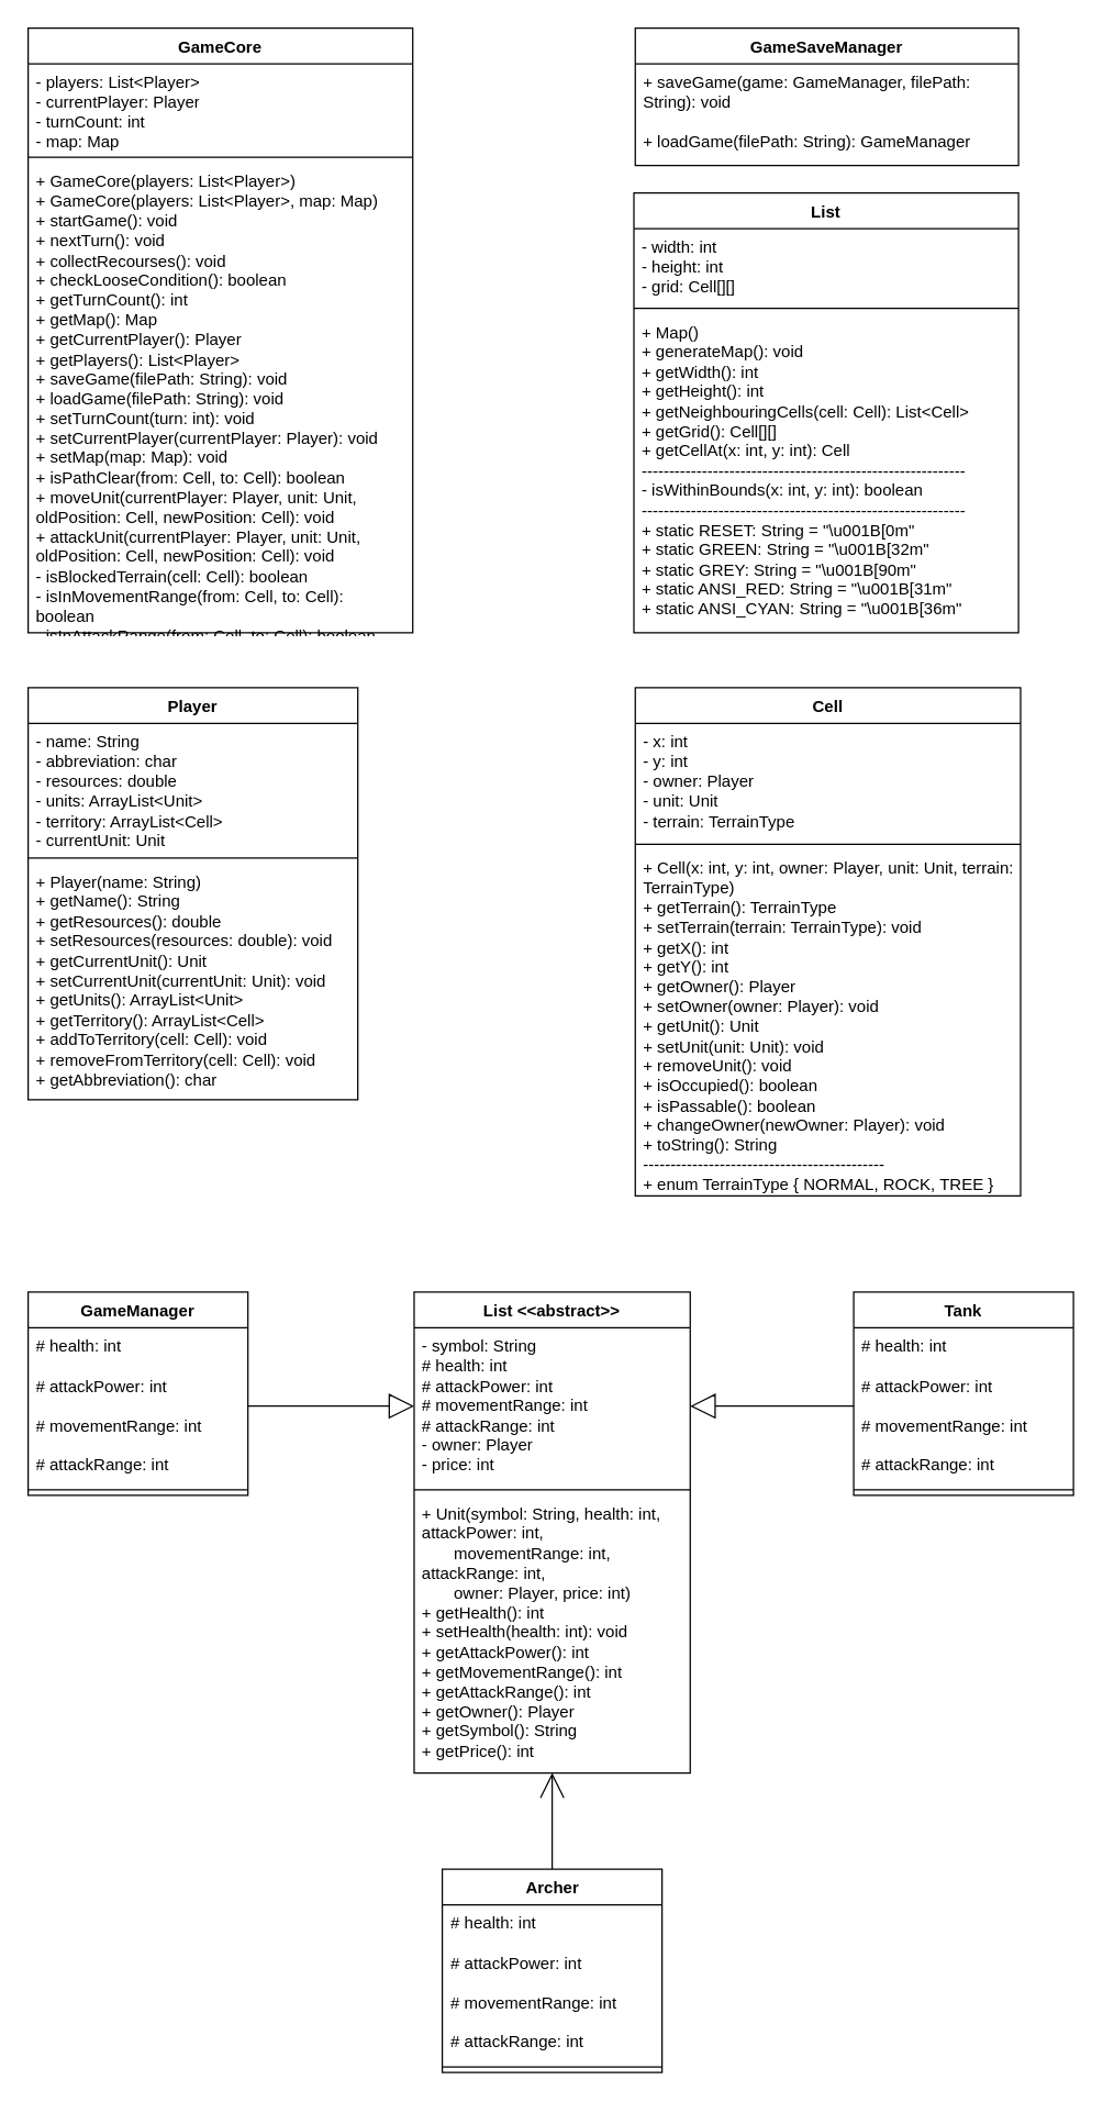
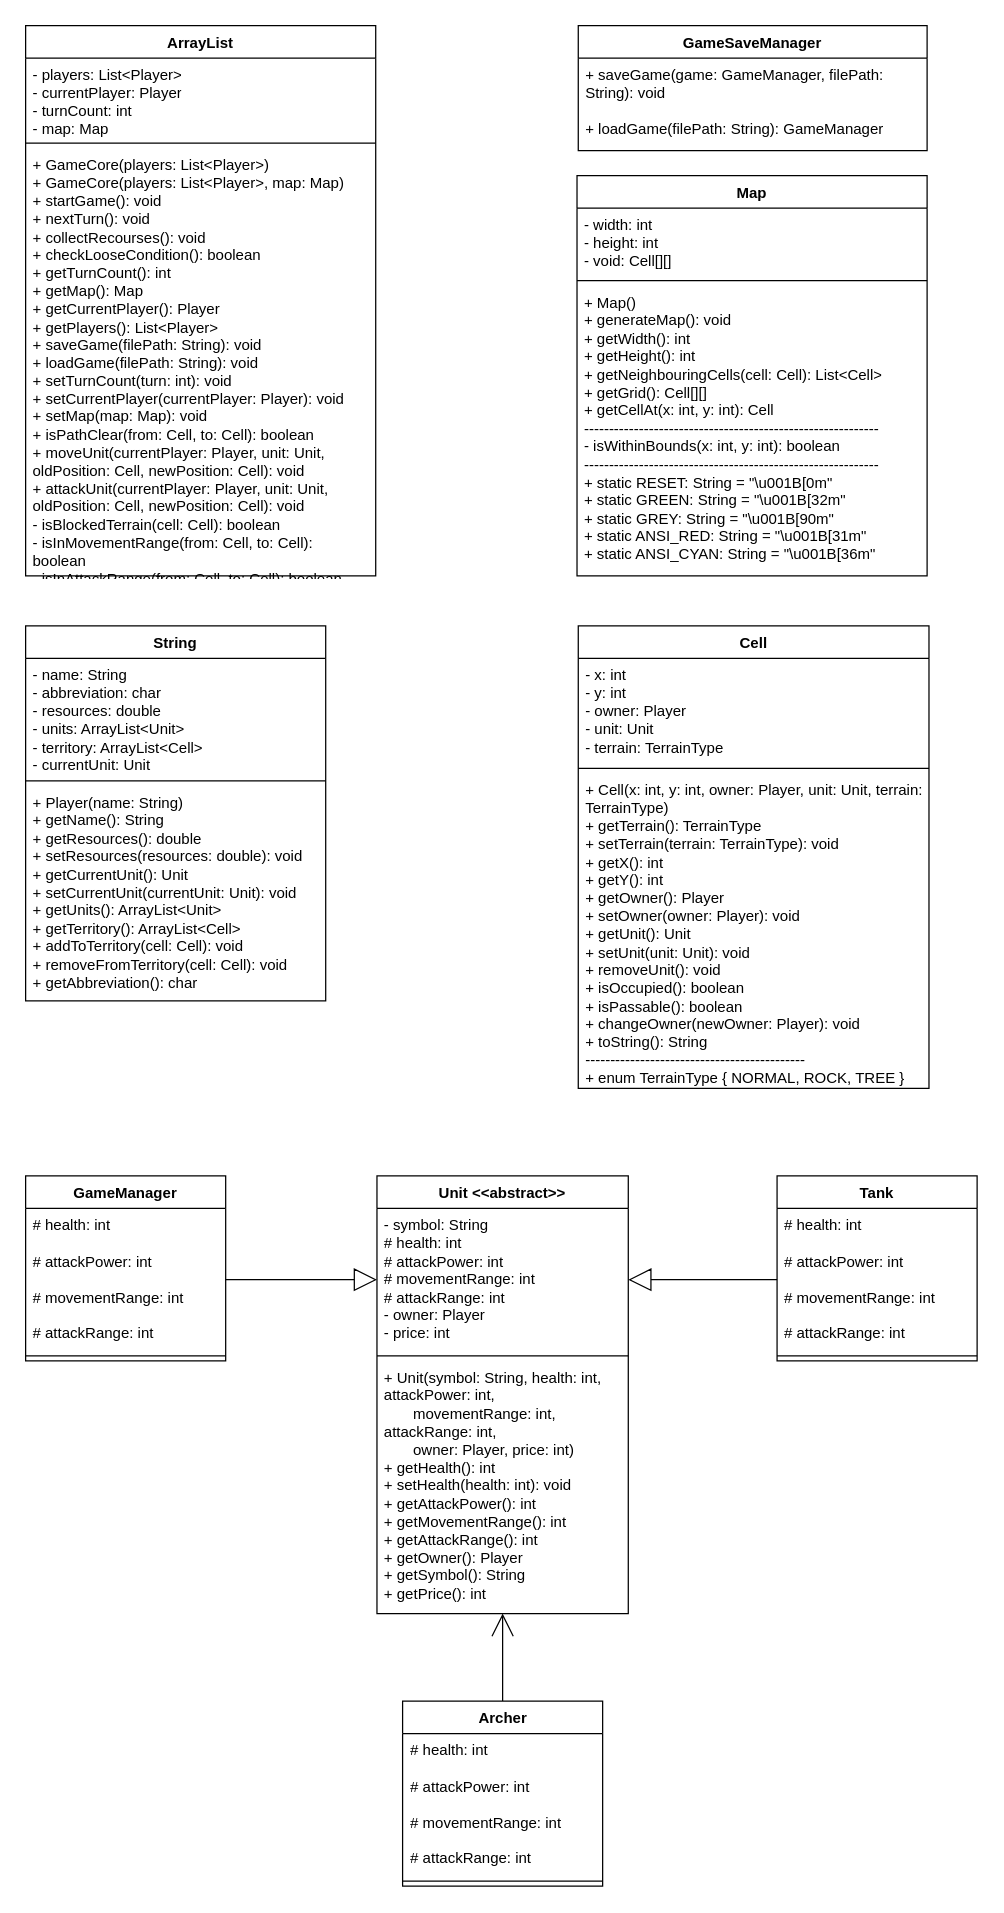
  <mxCell id="0" />
  <mxCell id="1" parent="0" />
- <mxCell id="2" value="List &amp;lt;&amp;lt;abstract&amp;gt;&amp;gt;" style="swimlane;fontStyle=1;align=center;verticalAlign=top;childLayout=stackLayout;horizontal=1;startSize=26;horizontalStack=0;resizeParent=1;resizeParentMax=0;resizeLast=0;collapsible=1;marginBottom=0;whiteSpace=wrap;html=1;" parent="1" vertex="1"><mxGeometry x="301" y="940" width="201" height="350" as="geometry" /></mxCell>
+ <mxCell id="2" value="Unit &amp;lt;&amp;lt;abstract&amp;gt;&amp;gt;" style="swimlane;fontStyle=1;align=center;verticalAlign=top;childLayout=stackLayout;horizontal=1;startSize=26;horizontalStack=0;resizeParent=1;resizeParentMax=0;resizeLast=0;collapsible=1;marginBottom=0;whiteSpace=wrap;html=1;" parent="1" vertex="1"><mxGeometry x="301" y="940" width="201" height="350" as="geometry" /></mxCell>
  <mxCell id="3" value="- symbol: String&lt;br&gt;# health: int&lt;br&gt;# attackPower: int&lt;br&gt;# movementRange: int&lt;br&gt;# attackRange: int&lt;br&gt;- owner: Player&lt;br&gt;- price: int" style="text;strokeColor=none;fillColor=none;align=left;verticalAlign=top;spacingLeft=4;spacingRight=4;overflow=hidden;rotatable=0;points=[[0,0.5],[1,0.5]];portConstraint=eastwest;whiteSpace=wrap;html=1;" parent="2" vertex="1"><mxGeometry y="26" width="201" height="114" as="geometry" /></mxCell>
  <mxCell id="4" value="" style="line;strokeWidth=1;fillColor=none;align=left;verticalAlign=middle;spacingTop=-1;spacingLeft=3;spacingRight=3;rotatable=0;labelPosition=right;points=[];portConstraint=eastwest;strokeColor=inherit;" parent="2" vertex="1"><mxGeometry y="140" width="201" height="8" as="geometry" /></mxCell>
  <mxCell id="5" value="+ Unit(symbol: String, health: int, attackPower: int, &lt;br&gt;&amp;nbsp;&amp;nbsp;&amp;nbsp;&amp;nbsp;&amp;nbsp;&amp;nbsp; movementRange: int, attackRange: int,&amp;nbsp;&lt;br&gt;&amp;nbsp;&amp;nbsp;&amp;nbsp;&amp;nbsp;&amp;nbsp;&amp;nbsp; owner: Player, price: int)&lt;br&gt;+ getHealth(): int&lt;br&gt;+ setHealth(health: int): void&lt;br&gt;+ getAttackPower(): int&lt;br&gt;+ getMovementRange(): int&lt;br&gt;+ getAttackRange(): int&lt;br&gt;+ getOwner(): Player&lt;br&gt;+ getSymbol(): String&lt;br&gt;+ getPrice(): int" style="text;strokeColor=none;fillColor=none;align=left;verticalAlign=top;spacingLeft=4;spacingRight=4;overflow=hidden;rotatable=0;points=[[0,0.5],[1,0.5]];portConstraint=eastwest;whiteSpace=wrap;html=1;" parent="2" vertex="1"><mxGeometry y="148" width="201" height="202" as="geometry" /></mxCell>
  <mxCell id="6" value="GameManager" style="swimlane;fontStyle=1;align=center;verticalAlign=top;childLayout=stackLayout;horizontal=1;startSize=26;horizontalStack=0;resizeParent=1;resizeParentMax=0;resizeLast=0;collapsible=1;marginBottom=0;whiteSpace=wrap;html=1;" parent="1" vertex="1"><mxGeometry x="20" y="940" width="160" height="148" as="geometry" /></mxCell>
  <mxCell id="7" value="&lt;div&gt;# health: int&lt;/div&gt;&lt;div&gt;&lt;br&gt;&lt;/div&gt;&lt;div&gt;# attackPower: int&lt;/div&gt;&lt;div&gt;&lt;br&gt;&lt;/div&gt;&lt;div&gt;# movementRange: int&lt;/div&gt;&lt;div&gt;&lt;br&gt;&lt;/div&gt;&lt;div&gt;# attackRange: int&lt;/div&gt;" style="text;strokeColor=none;fillColor=none;align=left;verticalAlign=top;spacingLeft=4;spacingRight=4;overflow=hidden;rotatable=0;points=[[0,0.5],[1,0.5]];portConstraint=eastwest;whiteSpace=wrap;html=1;" parent="6" vertex="1"><mxGeometry y="26" width="160" height="114" as="geometry" /></mxCell>
  <mxCell id="8" value="" style="line;strokeWidth=1;fillColor=none;align=left;verticalAlign=middle;spacingTop=-1;spacingLeft=3;spacingRight=3;rotatable=0;labelPosition=right;points=[];portConstraint=eastwest;strokeColor=inherit;" parent="6" vertex="1"><mxGeometry y="140" width="160" height="8" as="geometry" /></mxCell>
  <mxCell id="9" value="" style="endArrow=block;endSize=16;endFill=0;html=1;rounded=0;exitX=1;exitY=0.5;exitDx=0;exitDy=0;entryX=0;entryY=0.5;entryDx=0;entryDy=0;" parent="1" source="7" target="3" edge="1"><mxGeometry width="160" relative="1" as="geometry"><mxPoint x="191.5" y="1113" as="sourcePoint" /><mxPoint x="422.5" y="290" as="targetPoint" /></mxGeometry></mxCell>
  <mxCell id="10" value="Tank" style="swimlane;fontStyle=1;align=center;verticalAlign=top;childLayout=stackLayout;horizontal=1;startSize=26;horizontalStack=0;resizeParent=1;resizeParentMax=0;resizeLast=0;collapsible=1;marginBottom=0;whiteSpace=wrap;html=1;" parent="1" vertex="1"><mxGeometry x="621" y="940" width="160" height="148" as="geometry" /></mxCell>
  <mxCell id="11" value="&lt;div&gt;# health: int&lt;/div&gt;&lt;div&gt;&lt;br&gt;&lt;/div&gt;&lt;div&gt;# attackPower: int&lt;/div&gt;&lt;div&gt;&lt;br&gt;&lt;/div&gt;&lt;div&gt;# movementRange: int&lt;/div&gt;&lt;div&gt;&lt;br&gt;&lt;/div&gt;&lt;div&gt;# attackRange: int&lt;/div&gt;" style="text;strokeColor=none;fillColor=none;align=left;verticalAlign=top;spacingLeft=4;spacingRight=4;overflow=hidden;rotatable=0;points=[[0,0.5],[1,0.5]];portConstraint=eastwest;whiteSpace=wrap;html=1;" parent="10" vertex="1"><mxGeometry y="26" width="160" height="114" as="geometry" /></mxCell>
  <mxCell id="12" value="" style="line;strokeWidth=1;fillColor=none;align=left;verticalAlign=middle;spacingTop=-1;spacingLeft=3;spacingRight=3;rotatable=0;labelPosition=right;points=[];portConstraint=eastwest;strokeColor=inherit;" parent="10" vertex="1"><mxGeometry y="140" width="160" height="8" as="geometry" /></mxCell>
  <mxCell id="13" value="" style="endArrow=block;endSize=16;endFill=0;html=1;rounded=0;exitX=0;exitY=0.5;exitDx=0;exitDy=0;entryX=1;entryY=0.5;entryDx=0;entryDy=0;" parent="1" source="11" target="3" edge="1"><mxGeometry width="160" relative="1" as="geometry"><mxPoint x="631.5" y="1113" as="sourcePoint" /><mxPoint x="422.5" y="290" as="targetPoint" /></mxGeometry></mxCell>
  <mxCell id="14" value="Archer" style="swimlane;fontStyle=1;align=center;verticalAlign=top;childLayout=stackLayout;horizontal=1;startSize=26;horizontalStack=0;resizeParent=1;resizeParentMax=0;resizeLast=0;collapsible=1;marginBottom=0;whiteSpace=wrap;html=1;" parent="1" vertex="1"><mxGeometry x="321.5" y="1360" width="160" height="148" as="geometry" /></mxCell>
  <mxCell id="15" value="&lt;div&gt;# health: int&lt;/div&gt;&lt;div&gt;&lt;br&gt;&lt;/div&gt;&lt;div&gt;# attackPower: int&lt;/div&gt;&lt;div&gt;&lt;br&gt;&lt;/div&gt;&lt;div&gt;# movementRange: int&lt;/div&gt;&lt;div&gt;&lt;br&gt;&lt;/div&gt;&lt;div&gt;# attackRange: int&lt;/div&gt;" style="text;strokeColor=none;fillColor=none;align=left;verticalAlign=top;spacingLeft=4;spacingRight=4;overflow=hidden;rotatable=0;points=[[0,0.5],[1,0.5]];portConstraint=eastwest;whiteSpace=wrap;html=1;" parent="14" vertex="1"><mxGeometry y="26" width="160" height="114" as="geometry" /></mxCell>
  <mxCell id="16" value="" style="line;strokeWidth=1;fillColor=none;align=left;verticalAlign=middle;spacingTop=-1;spacingLeft=3;spacingRight=3;rotatable=0;labelPosition=right;points=[];portConstraint=eastwest;strokeColor=inherit;" parent="14" vertex="1"><mxGeometry y="140" width="160" height="8" as="geometry" /></mxCell>
  <mxCell id="17" value="" style="endArrow=open;endSize=16;endFill=0;html=1;rounded=0;exitX=0.5;exitY=0;exitDx=0;exitDy=0;entryX=0.5;entryY=1;entryDx=0;entryDy=0;" parent="1" source="14" target="2" edge="1"><mxGeometry width="160" relative="1" as="geometry"><mxPoint x="412" y="1420" as="sourcePoint" /><mxPoint x="422.5" y="470" as="targetPoint" /></mxGeometry></mxCell>
- <mxCell id="18" value="Player" style="swimlane;fontStyle=1;align=center;verticalAlign=top;childLayout=stackLayout;horizontal=1;startSize=26;horizontalStack=0;resizeParent=1;resizeParentMax=0;resizeLast=0;collapsible=1;marginBottom=0;whiteSpace=wrap;html=1;" parent="1" vertex="1"><mxGeometry x="20" y="500" width="240" height="300" as="geometry" /></mxCell>
+ <mxCell id="18" value="String" style="swimlane;fontStyle=1;align=center;verticalAlign=top;childLayout=stackLayout;horizontal=1;startSize=26;horizontalStack=0;resizeParent=1;resizeParentMax=0;resizeLast=0;collapsible=1;marginBottom=0;whiteSpace=wrap;html=1;" parent="1" vertex="1"><mxGeometry x="20" y="500" width="240" height="300" as="geometry" /></mxCell>
  <mxCell id="19" value="- name: String&lt;br&gt;- abbreviation: char&lt;br&gt;- resources: double&lt;br&gt;- units: ArrayList&amp;lt;Unit&amp;gt;&lt;br&gt;- territory: ArrayList&amp;lt;Cell&amp;gt;&lt;br&gt;- currentUnit: Unit" style="text;strokeColor=none;fillColor=none;align=left;verticalAlign=top;spacingLeft=4;spacingRight=4;overflow=hidden;rotatable=0;points=[[0,0.5],[1,0.5]];portConstraint=eastwest;whiteSpace=wrap;html=1;" parent="18" vertex="1"><mxGeometry y="26" width="240" height="94" as="geometry" /></mxCell>
  <mxCell id="20" value="" style="line;strokeWidth=1;fillColor=none;align=left;verticalAlign=middle;spacingTop=-1;spacingLeft=3;spacingRight=3;rotatable=0;labelPosition=right;points=[];portConstraint=eastwest;strokeColor=inherit;" parent="18" vertex="1"><mxGeometry y="120" width="240" height="8" as="geometry" /></mxCell>
  <mxCell id="21" value="+ Player(name: String)&lt;br&gt;+ getName(): String&lt;br&gt;+ getResources(): double&lt;br&gt;+ setResources(resources: double): void&lt;br&gt;+ getCurrentUnit(): Unit&lt;br&gt;+ setCurrentUnit(currentUnit: Unit): void&lt;br&gt;+ getUnits(): ArrayList&amp;lt;Unit&amp;gt;&lt;br&gt;+ getTerritory(): ArrayList&amp;lt;Cell&amp;gt;&lt;br&gt;+ addToTerritory(cell: Cell): void&lt;br&gt;+ removeFromTerritory(cell: Cell): void&lt;br&gt;+ getAbbreviation(): char" style="text;strokeColor=none;fillColor=none;align=left;verticalAlign=top;spacingLeft=4;spacingRight=4;overflow=hidden;rotatable=0;points=[[0,0.5],[1,0.5]];portConstraint=eastwest;whiteSpace=wrap;html=1;" parent="18" vertex="1"><mxGeometry y="128" width="240" height="172" as="geometry" /></mxCell>
- <mxCell id="22" value="List" style="swimlane;fontStyle=1;align=center;verticalAlign=top;childLayout=stackLayout;horizontal=1;startSize=26;horizontalStack=0;resizeParent=1;resizeParentMax=0;resizeLast=0;collapsible=1;marginBottom=0;whiteSpace=wrap;html=1;" parent="1" vertex="1"><mxGeometry x="461" y="140" width="280" height="320" as="geometry" /></mxCell>
- <mxCell id="23" value="- width: int&lt;br&gt;- height: int&lt;br&gt;- grid: Cell[][]" style="text;strokeColor=none;fillColor=none;align=left;verticalAlign=top;spacingLeft=4;spacingRight=4;overflow=hidden;rotatable=0;points=[[0,0.5],[1,0.5]];portConstraint=eastwest;whiteSpace=wrap;html=1;" parent="22" vertex="1"><mxGeometry y="26" width="280" height="54" as="geometry" /></mxCell>
+ <mxCell id="22" value="Map" style="swimlane;fontStyle=1;align=center;verticalAlign=top;childLayout=stackLayout;horizontal=1;startSize=26;horizontalStack=0;resizeParent=1;resizeParentMax=0;resizeLast=0;collapsible=1;marginBottom=0;whiteSpace=wrap;html=1;" parent="1" vertex="1"><mxGeometry x="461" y="140" width="280" height="320" as="geometry" /></mxCell>
+ <mxCell id="23" value="- width: int&lt;br&gt;- height: int&lt;br&gt;- void: Cell[][]" style="text;strokeColor=none;fillColor=none;align=left;verticalAlign=top;spacingLeft=4;spacingRight=4;overflow=hidden;rotatable=0;points=[[0,0.5],[1,0.5]];portConstraint=eastwest;whiteSpace=wrap;html=1;" parent="22" vertex="1"><mxGeometry y="26" width="280" height="54" as="geometry" /></mxCell>
  <mxCell id="24" value="" style="line;strokeWidth=1;fillColor=none;align=left;verticalAlign=middle;spacingTop=-1;spacingLeft=3;spacingRight=3;rotatable=0;labelPosition=right;points=[];portConstraint=eastwest;strokeColor=inherit;" parent="22" vertex="1"><mxGeometry y="80" width="280" height="8" as="geometry" /></mxCell>
  <mxCell id="25" value="+ Map()&lt;br&gt;+ generateMap(): void&lt;br&gt;+ getWidth(): int&lt;br&gt;+ getHeight(): int&lt;br&gt;+ getNeighbouringCells(cell: Cell): List&amp;lt;Cell&amp;gt;&lt;br&gt;+ getGrid(): Cell[][]&lt;br&gt;+ getCellAt(x: int, y: int): Cell&lt;br&gt;-----------------------------------------------------------&lt;br&gt;- isWithinBounds(x: int, y: int): boolean&lt;br&gt;-----------------------------------------------------------&lt;br&gt;+ static RESET: String = &quot;\u001B[0m&quot;&lt;br&gt;+ static GREEN: String = &quot;\u001B[32m&quot;&lt;br&gt;+ static GREY: String = &quot;\u001B[90m&quot;&lt;br&gt;+ static ANSI_RED: String = &quot;\u001B[31m&quot;&lt;br&gt;+ static ANSI_CYAN: String = &quot;\u001B[36m&quot;" style="text;strokeColor=none;fillColor=none;align=left;verticalAlign=top;spacingLeft=4;spacingRight=4;overflow=hidden;rotatable=0;points=[[0,0.5],[1,0.5]];portConstraint=eastwest;whiteSpace=wrap;html=1;" parent="22" vertex="1"><mxGeometry y="88" width="280" height="232" as="geometry" /></mxCell>
  <mxCell id="26" value="Cell" style="swimlane;fontStyle=1;align=center;verticalAlign=top;childLayout=stackLayout;horizontal=1;startSize=26;horizontalStack=0;resizeParent=1;resizeParentMax=0;resizeLast=0;collapsible=1;marginBottom=0;whiteSpace=wrap;html=1;" parent="1" vertex="1"><mxGeometry x="462" y="500" width="280.5" height="370" as="geometry" /></mxCell>
  <mxCell id="27" value="- x: int&lt;br&gt;- y: int&lt;br&gt;- owner: Player&lt;br&gt;- unit: Unit&lt;br&gt;- terrain: TerrainType" style="text;strokeColor=none;fillColor=none;align=left;verticalAlign=top;spacingLeft=4;spacingRight=4;overflow=hidden;rotatable=0;points=[[0,0.5],[1,0.5]];portConstraint=eastwest;whiteSpace=wrap;html=1;" parent="26" vertex="1"><mxGeometry y="26" width="280.5" height="84" as="geometry" /></mxCell>
  <mxCell id="28" value="" style="line;strokeWidth=1;fillColor=none;align=left;verticalAlign=middle;spacingTop=-1;spacingLeft=3;spacingRight=3;rotatable=0;labelPosition=right;points=[];portConstraint=eastwest;strokeColor=inherit;" parent="26" vertex="1"><mxGeometry y="110" width="280.5" height="8" as="geometry" /></mxCell>
  <mxCell id="29" value="+ Cell(x: int, y: int, owner: Player, unit: Unit, terrain: TerrainType)&lt;br&gt;+ getTerrain(): TerrainType&lt;br&gt;+ setTerrain(terrain: TerrainType): void&lt;br&gt;+ getX(): int&lt;br&gt;+ getY(): int&lt;br&gt;+ getOwner(): Player&lt;br&gt;+ setOwner(owner: Player): void&lt;br&gt;+ getUnit(): Unit&lt;br&gt;+ setUnit(unit: Unit): void&lt;br&gt;+ removeUnit(): void&lt;br&gt;+ isOccupied(): boolean&lt;br&gt;+ isPassable(): boolean&lt;br&gt;+ changeOwner(newOwner: Player): void&lt;br&gt;+ toString(): String&lt;br&gt;--------------------------------------------&lt;br&gt;+ enum TerrainType { NORMAL, ROCK, TREE }" style="text;strokeColor=none;fillColor=none;align=left;verticalAlign=top;spacingLeft=4;spacingRight=4;overflow=hidden;rotatable=0;points=[[0,0.5],[1,0.5]];portConstraint=eastwest;whiteSpace=wrap;html=1;" parent="26" vertex="1"><mxGeometry y="118" width="280.5" height="252" as="geometry" /></mxCell>
  <mxCell id="30" value="GameSaveManager" style="swimlane;fontStyle=1;align=center;verticalAlign=top;childLayout=stackLayout;horizontal=1;startSize=26;horizontalStack=0;resizeParent=1;resizeParentMax=0;resizeLast=0;collapsible=1;marginBottom=0;whiteSpace=wrap;html=1;" parent="1" vertex="1"><mxGeometry x="462" y="20" width="279" height="100" as="geometry" /></mxCell>
  <mxCell id="31" value="&lt;div&gt;+ saveGame(game: GameManager, filePath: String): void&lt;/div&gt;&lt;div&gt;&lt;br&gt;&lt;/div&gt;+ loadGame(filePath: String): GameManager" style="text;strokeColor=none;fillColor=none;align=left;verticalAlign=top;spacingLeft=4;spacingRight=4;overflow=hidden;rotatable=0;points=[[0,0.5],[1,0.5]];portConstraint=eastwest;whiteSpace=wrap;html=1;" parent="30" vertex="1"><mxGeometry y="26" width="279" height="74" as="geometry" /></mxCell>
- <mxCell id="32" value="&lt;div&gt;GameCore&lt;/div&gt;&lt;div&gt;&lt;br&gt;&lt;/div&gt;" style="swimlane;fontStyle=1;align=center;verticalAlign=top;childLayout=stackLayout;horizontal=1;startSize=26;horizontalStack=0;resizeParent=1;resizeParentMax=0;resizeLast=0;collapsible=1;marginBottom=0;whiteSpace=wrap;html=1;" parent="1" vertex="1"><mxGeometry x="20" y="20" width="280" height="440" as="geometry" /></mxCell>
+ <mxCell id="32" value="&lt;div&gt;ArrayList&lt;/div&gt;&lt;div&gt;&lt;br&gt;&lt;/div&gt;" style="swimlane;fontStyle=1;align=center;verticalAlign=top;childLayout=stackLayout;horizontal=1;startSize=26;horizontalStack=0;resizeParent=1;resizeParentMax=0;resizeLast=0;collapsible=1;marginBottom=0;whiteSpace=wrap;html=1;" parent="1" vertex="1"><mxGeometry x="20" y="20" width="280" height="440" as="geometry" /></mxCell>
  <mxCell id="33" value="- players: List&amp;lt;Player&amp;gt;&lt;br&gt;- currentPlayer: Player&lt;br&gt;- turnCount: int&lt;br&gt;- map: Map" style="text;strokeColor=none;fillColor=none;align=left;verticalAlign=top;spacingLeft=4;spacingRight=4;overflow=hidden;rotatable=0;points=[[0,0.5],[1,0.5]];portConstraint=eastwest;whiteSpace=wrap;html=1;" parent="32" vertex="1"><mxGeometry y="26" width="280" height="64" as="geometry" /></mxCell>
  <mxCell id="34" value="" style="line;strokeWidth=1;fillColor=none;align=left;verticalAlign=middle;spacingTop=-1;spacingLeft=3;spacingRight=3;rotatable=0;labelPosition=right;points=[];portConstraint=eastwest;strokeColor=inherit;" parent="32" vertex="1"><mxGeometry y="90" width="280" height="8" as="geometry" /></mxCell>
  <mxCell id="35" value="+ GameCore(players: List&amp;lt;Player&amp;gt;)&lt;br&gt;+ GameCore(players: List&amp;lt;Player&amp;gt;, map: Map)&lt;br&gt;+ startGame(): void&lt;br&gt;+ nextTurn(): void&lt;br&gt;+ collectRecourses(): void&lt;br&gt;+ checkLooseCondition(): boolean&lt;br&gt;+ getTurnCount(): int&lt;br&gt;+ getMap(): Map&lt;br&gt;+ getCurrentPlayer(): Player&lt;br&gt;+ getPlayers(): List&amp;lt;Player&amp;gt;&lt;br&gt;+ saveGame(filePath: String): void&lt;br&gt;+ loadGame(filePath: String): void&lt;br&gt;+ setTurnCount(turn: int): void&lt;br&gt;+ setCurrentPlayer(currentPlayer: Player): void&lt;br&gt;+ setMap(map: Map): void&lt;br&gt;+ isPathClear(from: Cell, to: Cell): boolean&lt;br&gt;+ moveUnit(currentPlayer: Player, unit: Unit, oldPosition: Cell, newPosition: Cell): void&lt;br&gt;+ attackUnit(currentPlayer: Player, unit: Unit, oldPosition: Cell, newPosition: Cell): void&lt;br&gt;- isBlockedTerrain(cell: Cell): boolean&lt;br&gt;- isInMovementRange(from: Cell, to: Cell): boolean&lt;br&gt;- isInAttackRange(from: Cell, to: Cell): boolean" style="text;strokeColor=none;fillColor=none;align=left;verticalAlign=top;spacingLeft=4;spacingRight=4;overflow=hidden;rotatable=0;points=[[0,0.5],[1,0.5]];portConstraint=eastwest;whiteSpace=wrap;html=1;" parent="32" vertex="1"><mxGeometry y="98" width="280" height="342" as="geometry" /></mxCell>
